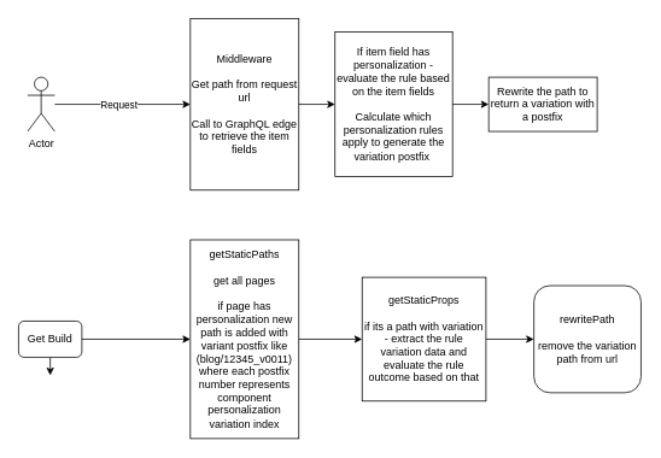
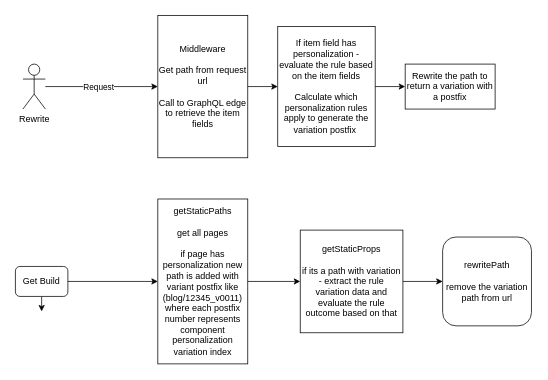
  <mxCell id="0" />
  <mxCell id="1" parent="0" />
  <mxCell id="2" value="Middleware&lt;br&gt;&lt;br&gt;Get path from request url&lt;br&gt;&lt;br&gt;Call to GraphQL edge to retrieve the item fields" style="rounded=0;whiteSpace=wrap;html=1;" vertex="1" parent="1"><mxGeometry x="210" y="20" width="120" height="190" as="geometry" /></mxCell>
- <mxCell id="3" value="Actor" style="shape=umlActor;verticalLabelPosition=bottom;verticalAlign=top;html=1;outlineConnect=0;" vertex="1" parent="1"><mxGeometry x="30" y="85" width="30" height="60" as="geometry" /></mxCell>
+ <mxCell id="3" value="Rewrite" style="shape=umlActor;verticalLabelPosition=bottom;verticalAlign=top;html=1;outlineConnect=0;" vertex="1" parent="1"><mxGeometry x="30" y="85" width="30" height="60" as="geometry" /></mxCell>
  <mxCell id="4" value="" style="endArrow=classic;html=1;rounded=0;entryX=0;entryY=0.5;entryDx=0;entryDy=0;" edge="1" parent="1" source="3" target="2"><mxGeometry width="50" height="50" relative="1" as="geometry"><mxPoint x="150" y="155" as="sourcePoint" /><mxPoint x="200" y="105" as="targetPoint" /></mxGeometry></mxCell>
  <mxCell id="5" value="Request" style="edgeLabel;html=1;align=center;verticalAlign=middle;resizable=0;points=[];" vertex="1" connectable="0" parent="4"><mxGeometry x="-0.523" relative="1" as="geometry"><mxPoint x="34" as="offset" /></mxGeometry></mxCell>
  <mxCell id="6" value="getStaticPaths&lt;br&gt;&lt;br&gt;get all pages&lt;br&gt;&lt;br&gt;if page has personalization new path is added with variant postfix like (blog/12345_v0011) where each postfix number represents component personalization variation index" style="rounded=0;whiteSpace=wrap;html=1;" vertex="1" parent="1"><mxGeometry x="210" y="265" width="120" height="220" as="geometry" /></mxCell>
  <mxCell id="7" style="edgeStyle=orthogonalEdgeStyle;rounded=0;orthogonalLoop=1;jettySize=auto;html=1;exitX=0.5;exitY=1;exitDx=0;exitDy=0;" edge="1" parent="1" source="8"><mxGeometry relative="1" as="geometry"><mxPoint x="55" y="415" as="targetPoint" /></mxGeometry></mxCell>
  <mxCell id="8" value="Get Build" style="rounded=1;whiteSpace=wrap;html=1;" vertex="1" parent="1"><mxGeometry x="20" y="355" width="70" height="40" as="geometry" /></mxCell>
  <mxCell id="9" value="" style="endArrow=classic;html=1;rounded=0;exitX=1;exitY=0.5;exitDx=0;exitDy=0;entryX=0;entryY=0.5;entryDx=0;entryDy=0;" edge="1" parent="1" source="8" target="6"><mxGeometry width="50" height="50" relative="1" as="geometry"><mxPoint x="390" y="345" as="sourcePoint" /><mxPoint x="170" y="295" as="targetPoint" /></mxGeometry></mxCell>
  <mxCell id="10" value="getStaticProps&lt;br&gt;&lt;br&gt;if its a path with variation - extract the rule variation data and evaluate the rule outcome based on that" style="whiteSpace=wrap;html=1;aspect=fixed;" vertex="1" parent="1"><mxGeometry x="400" y="306.5" width="137" height="137" as="geometry" /></mxCell>
  <mxCell id="11" value="rewritePath&lt;br&gt;&lt;br&gt;remove the variation path from url" style="whiteSpace=wrap;html=1;aspect=fixed;rounded=1;" vertex="1" parent="1"><mxGeometry x="590" y="315.75" width="118.5" height="118.5" as="geometry" /></mxCell>
  <mxCell id="12" value="" style="endArrow=classic;html=1;rounded=0;exitX=1;exitY=0.5;exitDx=0;exitDy=0;entryX=0;entryY=0.5;entryDx=0;entryDy=0;" edge="1" parent="1" source="6" target="10"><mxGeometry width="50" height="50" relative="1" as="geometry"><mxPoint x="390" y="345" as="sourcePoint" /><mxPoint x="440" y="295" as="targetPoint" /></mxGeometry></mxCell>
  <mxCell id="13" value="" style="endArrow=classic;html=1;rounded=0;exitX=1;exitY=0.5;exitDx=0;exitDy=0;entryX=0;entryY=0.5;entryDx=0;entryDy=0;" edge="1" parent="1" source="10" target="11"><mxGeometry width="50" height="50" relative="1" as="geometry"><mxPoint x="390" y="345" as="sourcePoint" /><mxPoint x="440" y="295" as="targetPoint" /></mxGeometry></mxCell>
  <mxCell id="14" value="If item field has personalization - evaluate the rule based on the item fields&lt;br&gt;&lt;br&gt;Calculate which personalization rules apply to generate the variation postfix&amp;nbsp;" style="rounded=0;whiteSpace=wrap;html=1;" vertex="1" parent="1"><mxGeometry x="370" y="35" width="130" height="160" as="geometry" /></mxCell>
  <mxCell id="15" value="Rewrite the path to return a variation with a postfix" style="rounded=0;whiteSpace=wrap;html=1;" vertex="1" parent="1"><mxGeometry x="540" y="85" width="120" height="60" as="geometry" /></mxCell>
  <mxCell id="16" value="" style="endArrow=classic;html=1;rounded=0;exitX=1;exitY=0.5;exitDx=0;exitDy=0;" edge="1" parent="1" source="2" target="14"><mxGeometry width="50" height="50" relative="1" as="geometry"><mxPoint x="480" y="275" as="sourcePoint" /><mxPoint x="530" y="225" as="targetPoint" /></mxGeometry></mxCell>
  <mxCell id="17" value="" style="endArrow=classic;html=1;rounded=0;exitX=1;exitY=0.5;exitDx=0;exitDy=0;entryX=0;entryY=0.5;entryDx=0;entryDy=0;" edge="1" parent="1" source="14" target="15"><mxGeometry width="50" height="50" relative="1" as="geometry"><mxPoint x="510" y="275" as="sourcePoint" /><mxPoint x="530" y="115" as="targetPoint" /></mxGeometry></mxCell>
